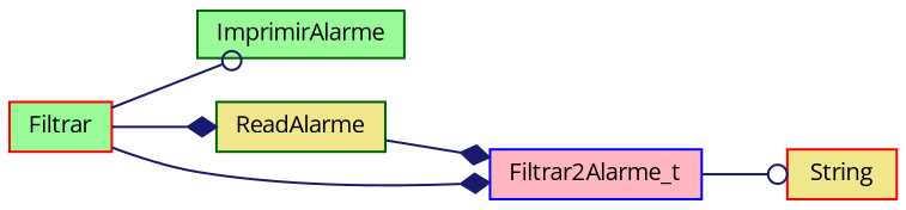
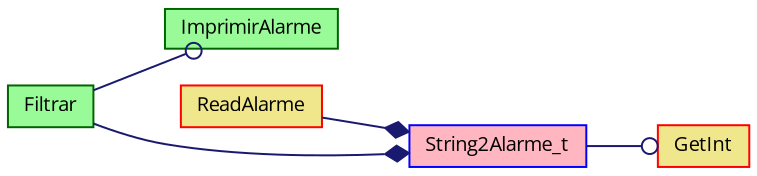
  digraph {
    fontname="Open Sans"
    rankdir=LR
    node [color=red fillcolor=palegreen fontname="Open Sans" fontsize=10 shape=record style=filled]
    edge [arrowhead=diamond color=midnightblue fontname="Open Sans" fontsize=10 labelfontname=Helvetica labelfontsize=10 style=solid]
-   n1 [fontcolor=black height=0.2 label=Filtrar width=0.4]
+   n1 [color=darkgreen fontcolor=black height=0.2 label=Filtrar width=0.4]
    n2 [color=darkgreen height=0.2 label=ImprimirAlarme width=0.4]
-   n3 [color=darkgreen fillcolor=khaki height=0.2 label=ReadAlarme width=0.4]
-   n4 [color=blue fillcolor=lightpink height=0.2 label=Filtrar2Alarme_t width=0.4]
-   n5 [fillcolor=khaki height=0.2 label=String width=0.4]
+   n3 [fillcolor=khaki height=0.2 label=ReadAlarme width=0.4]
+   n4 [color=blue fillcolor=lightpink height=0.2 label=String2Alarme_t width=0.4]
+   n5 [fillcolor=khaki height=0.2 label=GetInt width=0.4]
    n1 -> n2 [arrowhead=odot]
-   n1 -> n3
    n1 -> n4
    n3 -> n4
    n4 -> n5 [arrowhead=odot]
  }
